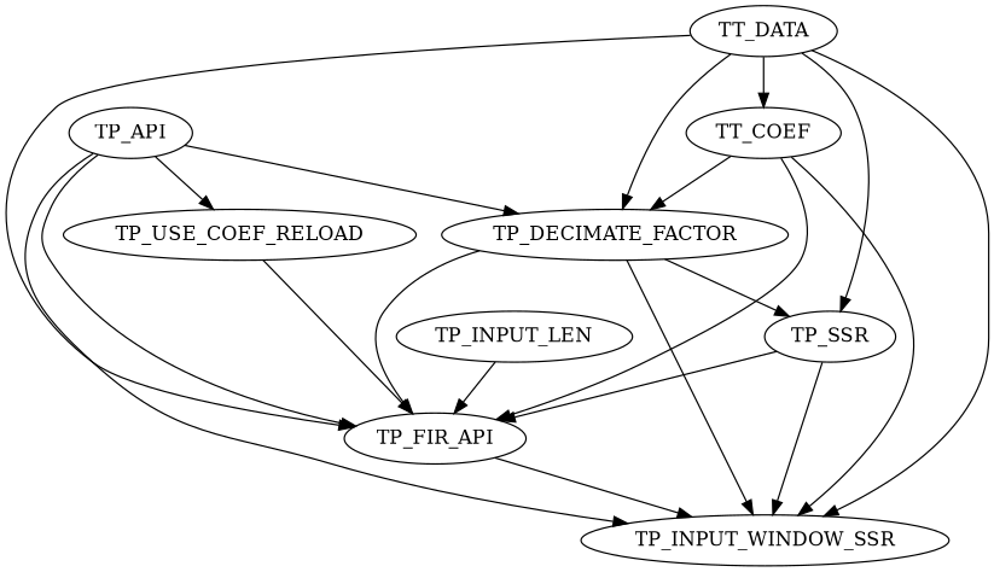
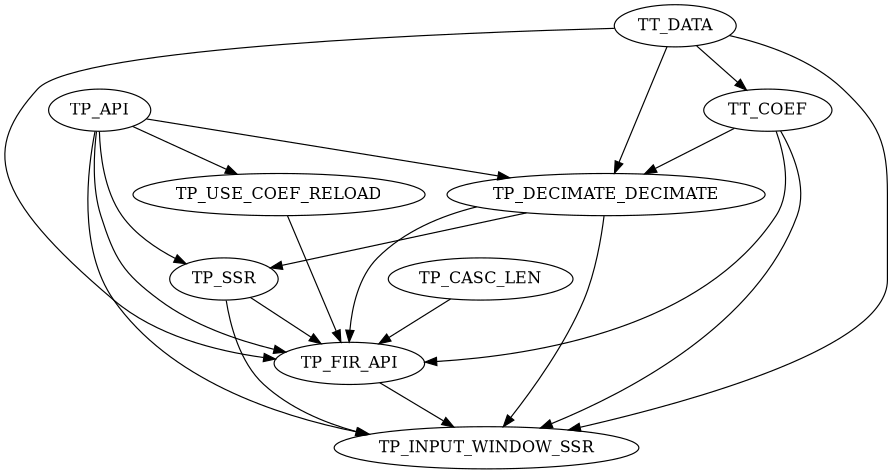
  digraph {
    TP_API
    TP_SSR
-   TP_DECIMATE_FACTOR
+   TP_DECIMATE_FACTOR [label=TP_DECIMATE_DECIMATE]
    n4 [label=TP_FIR_API]
    TP_USE_COEF_RELOAD
    n6 [label=TP_INPUT_WINDOW_SSR]
    TT_DATA
    TT_COEF
-   TP_CASC_LEN [label=TP_INPUT_LEN]
-   TT_DATA -> TP_SSR
+   TP_CASC_LEN
+   TP_API -> TP_SSR
    TP_API -> TP_DECIMATE_FACTOR
    TP_API -> n4
    TP_API -> TP_USE_COEF_RELOAD
    TP_API -> n6
    TP_SSR -> n4
    TP_SSR -> n6
    TP_DECIMATE_FACTOR -> TP_SSR
    TP_DECIMATE_FACTOR -> n4
    TP_DECIMATE_FACTOR -> n6
    n4 -> n6
    TP_USE_COEF_RELOAD -> n4
    TT_DATA -> TP_DECIMATE_FACTOR
    TT_DATA -> n4
    TT_DATA -> n6
    TT_DATA -> TT_COEF
    TT_COEF -> TP_DECIMATE_FACTOR
    TT_COEF -> n4
    TT_COEF -> n6
    TP_CASC_LEN -> n4
  }
